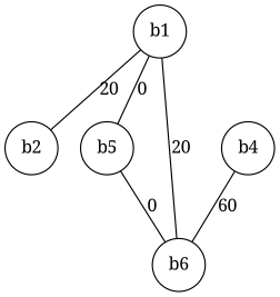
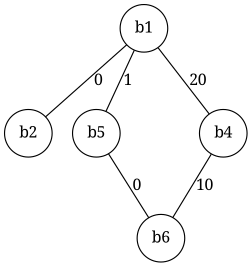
  graph {
    fontname="Noto Serif"
    rankdir=TB
    node [fontname="Noto Serif" shape=circle]
    edge [fontname="Noto Serif"]
    n1 [label=b1]
    n2 [label=b2]
    n3 [label=b5]
    n4 [label=b6]
    n5 [label=b4]
    subgraph sub_1 {
      spines=false
    }
-   n1 -- n2 [label=20]
-   n1 -- n3 [label=0]
-   n1 -- n4 [label=20]
+   n1 -- n2 [label=0]
+   n1 -- n3 [label=1]
+   n1 -- n5 [label=20]
    n3 -- n4 [label=0]
-   n5 -- n4 [label=60]
+   n5 -- n4 [label=10]
  }
